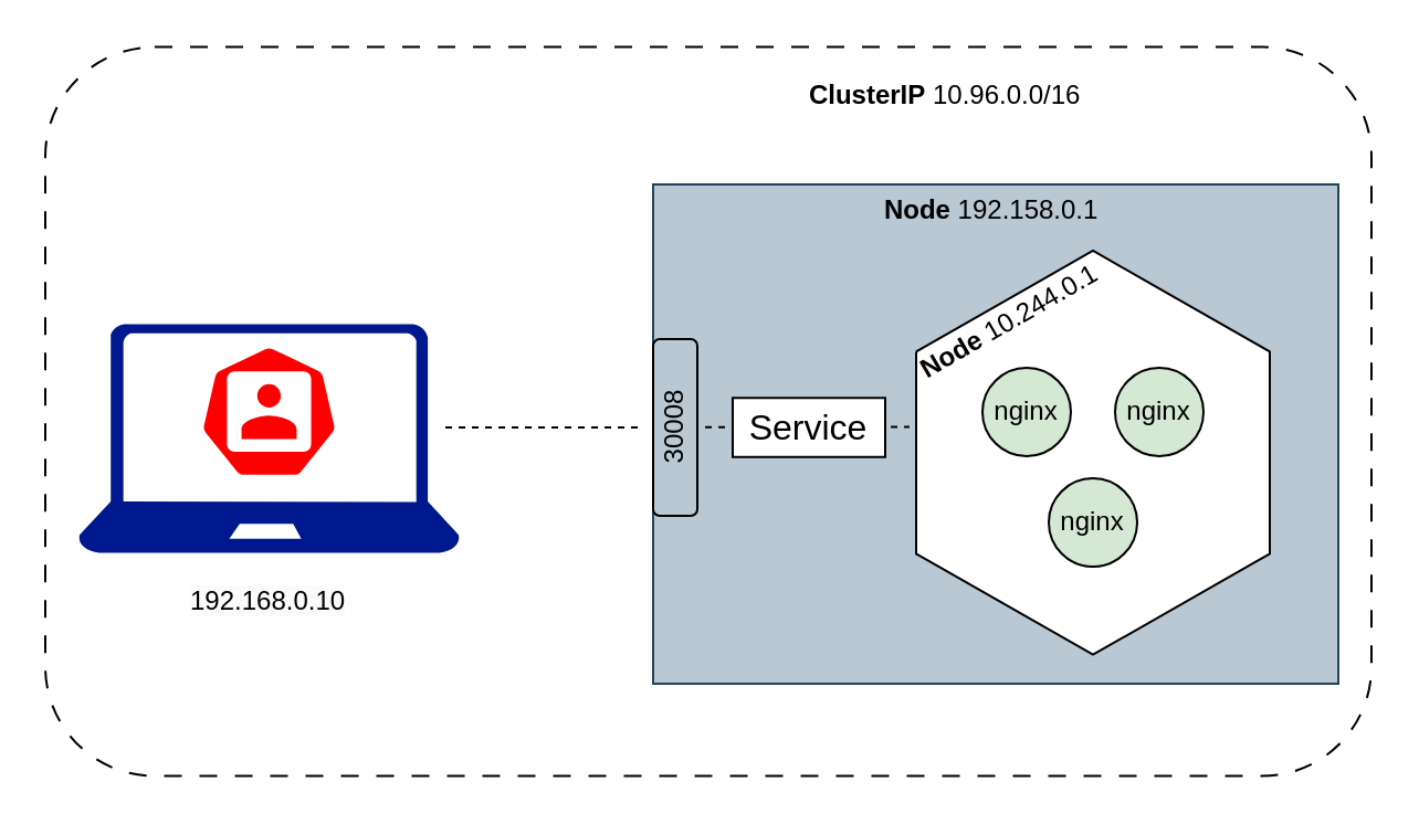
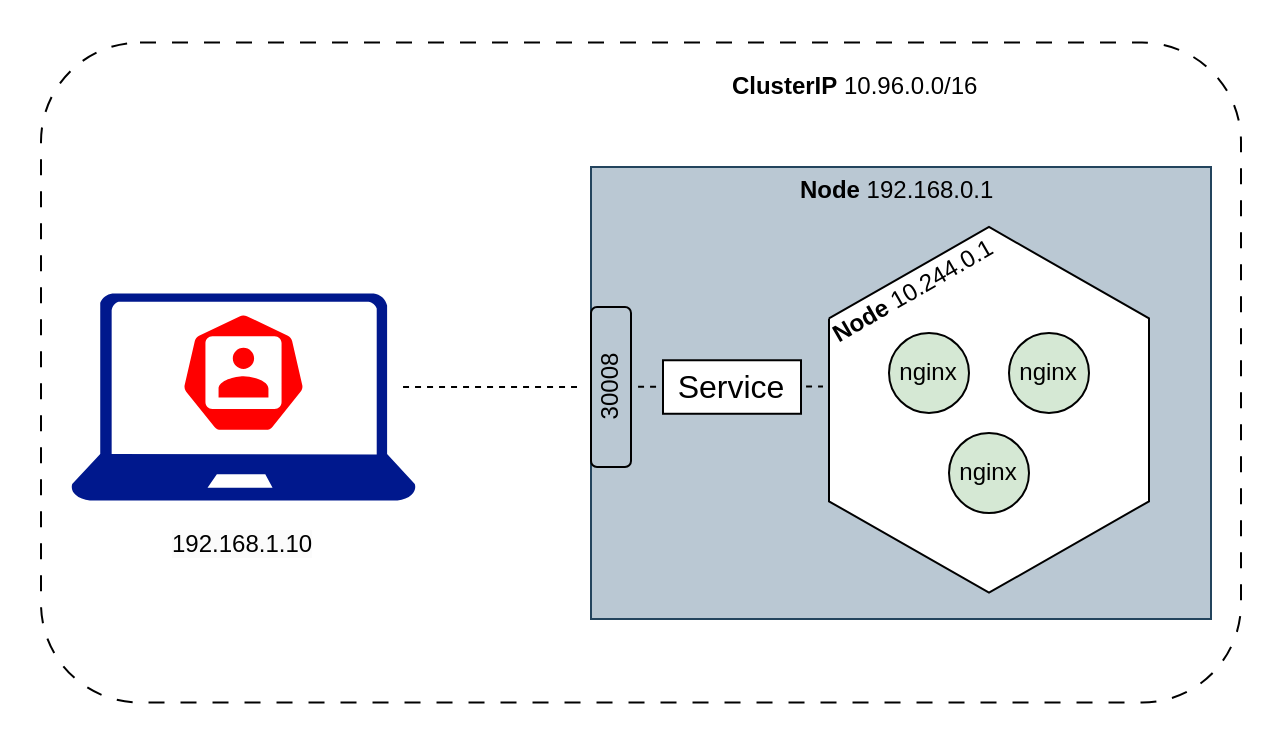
  <mxCell id="0" />
  <mxCell id="1" parent="0" />
  <mxCell id="2" value="" style="sketch=0;html=1;dashed=0;whitespace=wrap;fillColor=#FF0000;strokeColor=#ffffff;points=[[0.005,0.63,0],[0.1,0.2,0],[0.9,0.2,0],[0.5,0,0],[0.995,0.63,0],[0.72,0.99,0],[0.5,1,0],[0.28,0.99,0]];verticalLabelPosition=bottom;align=center;verticalAlign=top;shape=mxgraph.kubernetes.icon;prIcon=user;spacing=-4;" vertex="1" parent="1"><mxGeometry x="89.53" y="155.35" width="63.44" height="60.9" as="geometry" /></mxCell>
  <mxCell id="3" value="" style="rounded=0;whiteSpace=wrap;html=1;fillColor=#bac8d3;strokeColor=#23445d;" vertex="1" parent="1"><mxGeometry x="295" y="83" width="310" height="226" as="geometry" /></mxCell>
- <mxCell id="4" value="&lt;b&gt;Node&amp;nbsp;&lt;/b&gt;192.158.0.1&lt;b&gt;&amp;nbsp;&lt;/b&gt;" style="text;html=1;strokeColor=none;fillColor=none;align=center;verticalAlign=middle;whiteSpace=wrap;rounded=0;" vertex="1" parent="1"><mxGeometry x="375" y="80" width="150" height="30" as="geometry" /></mxCell>
+ <mxCell id="4" value="&lt;b&gt;Node&amp;nbsp;&lt;/b&gt;192.168.0.1&lt;b&gt;&amp;nbsp;&lt;/b&gt;" style="text;html=1;strokeColor=none;fillColor=none;align=center;verticalAlign=middle;whiteSpace=wrap;rounded=0;" vertex="1" parent="1"><mxGeometry x="375" y="80" width="150" height="30" as="geometry" /></mxCell>
  <mxCell id="5" value="" style="verticalLabelPosition=bottom;verticalAlign=top;html=1;shape=mxgraph.basic.polygon;polyCoords=[[0,0.25],[0.5,0],[1,0.25],[1,0.75],[0.5,1],[0,0.75],[0,0.25]];polyline=1;fillColor=default;perimeter=rectanglePerimeter;" vertex="1" parent="1"><mxGeometry x="414" y="113" width="160" height="182.86" as="geometry" /></mxCell>
  <mxCell id="6" value="nginx" style="ellipse;whiteSpace=wrap;html=1;aspect=fixed;fillColor=#D5E8D4;" vertex="1" parent="1"><mxGeometry x="444" y="166" width="40" height="40" as="geometry" /></mxCell>
  <mxCell id="7" value="nginx" style="ellipse;whiteSpace=wrap;html=1;aspect=fixed;fillColor=#D5E8D4;" vertex="1" parent="1"><mxGeometry x="474" y="216" width="40" height="40" as="geometry" /></mxCell>
  <mxCell id="8" value="nginx" style="ellipse;whiteSpace=wrap;html=1;aspect=fixed;fillColor=#D5E8D4;" vertex="1" parent="1"><mxGeometry x="504" y="166" width="40" height="40" as="geometry" /></mxCell>
  <mxCell id="9" value="&lt;b style=&quot;border-color: var(--border-color); text-align: center;&quot;&gt;Node &lt;/b&gt;&lt;span style=&quot;border-color: var(--border-color); text-align: center;&quot;&gt;10.244.0.1&lt;/span&gt;" style="text;whiteSpace=wrap;html=1;rotation=-30;" vertex="1" parent="1"><mxGeometry x="408.51" y="130.45" width="99" height="27" as="geometry" /></mxCell>
  <mxCell id="10" value="" style="rounded=1;whiteSpace=wrap;html=1;fillColor=none;dashed=1;dashPattern=8 8;" vertex="1" parent="1"><mxGeometry x="20" y="20.8" width="600" height="330" as="geometry" /></mxCell>
  <mxCell id="11" value="&lt;b&gt;ClusterIP&amp;nbsp;&lt;/b&gt;10.96.0.0/16&lt;b&gt;&amp;nbsp;&lt;/b&gt;" style="text;html=1;strokeColor=none;fillColor=none;align=center;verticalAlign=middle;whiteSpace=wrap;rounded=0;" vertex="1" parent="1"><mxGeometry x="354" y="28" width="150" height="30" as="geometry" /></mxCell>
  <mxCell id="12" value="" style="sketch=0;aspect=fixed;pointerEvents=1;shadow=0;dashed=0;html=1;strokeColor=none;labelPosition=center;verticalLabelPosition=bottom;verticalAlign=top;align=center;fillColor=#00188D;shape=mxgraph.azure.laptop" vertex="1" parent="1"><mxGeometry x="35" y="146.25" width="172.5" height="103.5" as="geometry" /></mxCell>
- <mxCell id="13" value="&lt;span style=&quot;color: rgb(0, 0, 0); font-family: Helvetica; font-size: 12px; font-style: normal; font-variant-ligatures: normal; font-variant-caps: normal; font-weight: 400; letter-spacing: normal; orphans: 2; text-align: center; text-indent: 0px; text-transform: none; widows: 2; word-spacing: 0px; -webkit-text-stroke-width: 0px; background-color: rgb(251, 251, 251); text-decoration-thickness: initial; text-decoration-style: initial; text-decoration-color: initial; float: none; display: inline !important;&quot;&gt;192.168.0.10&lt;/span&gt;" style="text;whiteSpace=wrap;html=1;" vertex="1" parent="1"><mxGeometry x="83.52" y="258" width="75.47" height="27.14" as="geometry" /></mxCell>
+ <mxCell id="13" value="&lt;span style=&quot;color: rgb(0, 0, 0); font-family: Helvetica; font-size: 12px; font-style: normal; font-variant-ligatures: normal; font-variant-caps: normal; font-weight: 400; letter-spacing: normal; orphans: 2; text-align: center; text-indent: 0px; text-transform: none; widows: 2; word-spacing: 0px; -webkit-text-stroke-width: 0px; background-color: rgb(251, 251, 251); text-decoration-thickness: initial; text-decoration-style: initial; text-decoration-color: initial; float: none; display: inline !important;&quot;&gt;192.168.1.10&lt;/span&gt;" style="text;whiteSpace=wrap;html=1;" vertex="1" parent="1"><mxGeometry x="83.52" y="258" width="75.47" height="27.14" as="geometry" /></mxCell>
  <mxCell id="14" value="30008" style="rounded=1;whiteSpace=wrap;html=1;fillColor=none;rotation=-90;" vertex="1" parent="1"><mxGeometry x="265" y="183" width="80" height="20" as="geometry" /></mxCell>
  <mxCell id="15" value="" style="endArrow=none;dashed=1;html=1;rounded=0;exitX=1.003;exitY=0.452;exitDx=0;exitDy=0;exitPerimeter=0;entryX=0.5;entryY=0;entryDx=0;entryDy=0;" edge="1" parent="1"><mxGeometry width="50" height="50" relative="1" as="geometry"><mxPoint x="201.017" y="193.032" as="sourcePoint" /><mxPoint x="288" y="193" as="targetPoint" /></mxGeometry></mxCell>
  <mxCell id="16" value="" style="endArrow=none;dashed=1;html=1;rounded=0;exitX=1.003;exitY=0.452;exitDx=0;exitDy=0;exitPerimeter=0;" edge="1" parent="1"><mxGeometry width="50" height="50" relative="1" as="geometry"><mxPoint x="318.527" y="192.832" as="sourcePoint" /><mxPoint x="411" y="192.8" as="targetPoint" /></mxGeometry></mxCell>
  <mxCell id="17" value="&lt;font style=&quot;font-size: 16px;&quot;&gt;Service&lt;/font&gt;" style="rounded=0;whiteSpace=wrap;html=1;" vertex="1" parent="1"><mxGeometry x="331" y="179.63" width="69" height="26.75" as="geometry" /></mxCell>
